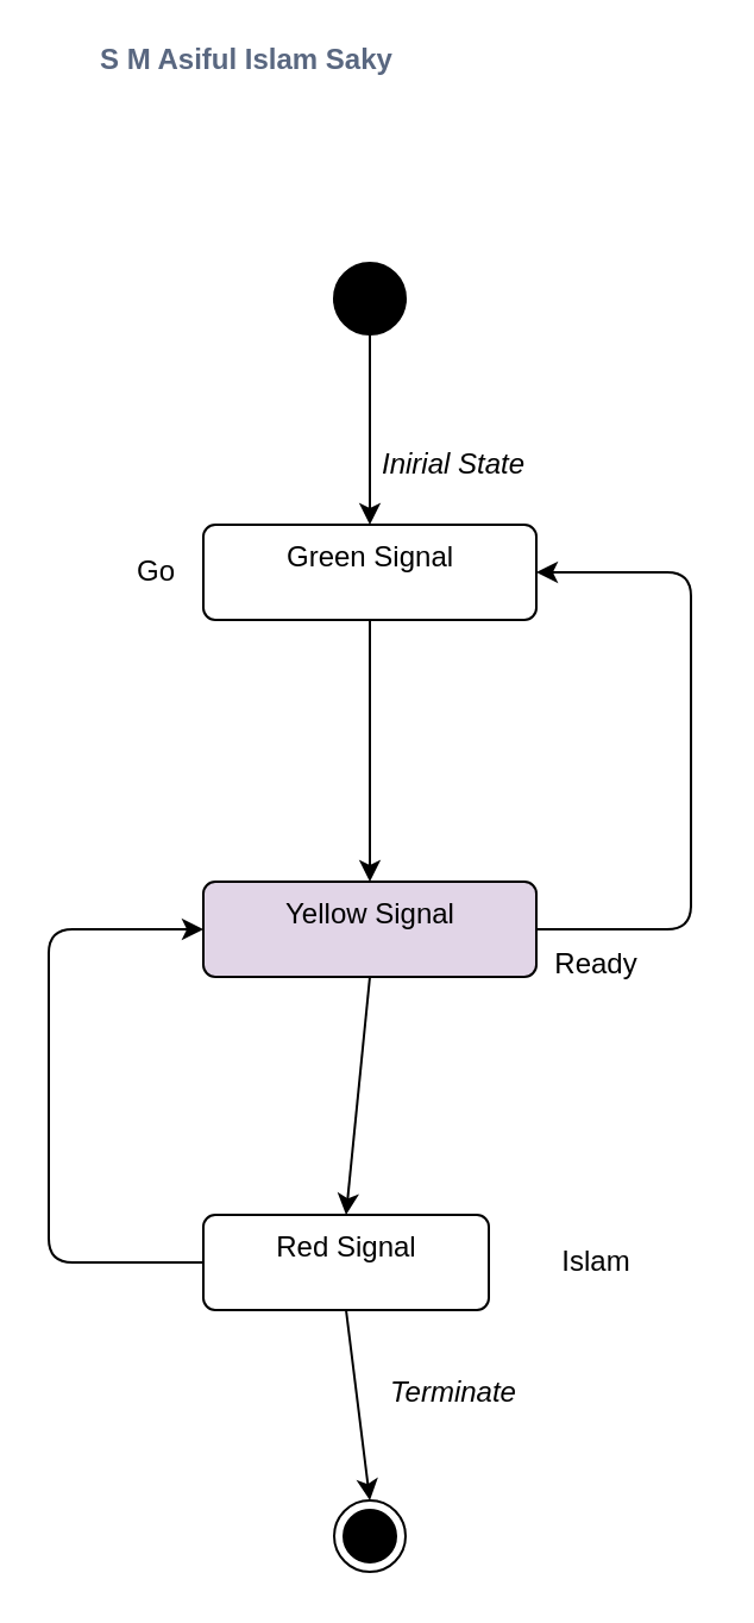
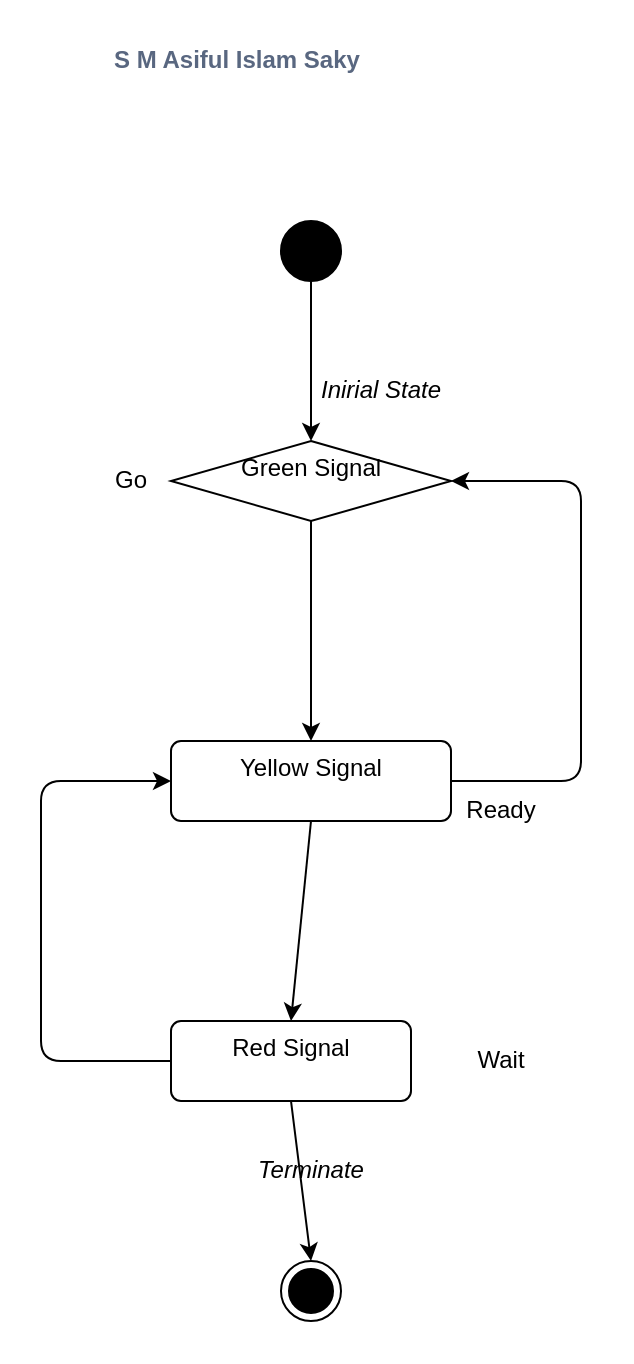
  <mxCell id="0" />
  <mxCell id="1" parent="0" />
  <mxCell id="2" style="edgeStyle=none;html=1;exitX=0.5;exitY=1;exitDx=0;exitDy=0;entryX=0.5;entryY=0;entryDx=0;entryDy=0;" edge="1" parent="1" source="3" target="6"><mxGeometry relative="1" as="geometry" /></mxCell>
  <mxCell id="3" value="" style="ellipse;fillColor=strokeColor;" vertex="1" parent="1"><mxGeometry x="140" y="110" width="30" height="30" as="geometry" /></mxCell>
  <mxCell id="4" value="" style="ellipse;html=1;shape=endState;fillColor=strokeColor;" vertex="1" parent="1"><mxGeometry x="140" y="630" width="30" height="30" as="geometry" /></mxCell>
  <mxCell id="5" style="edgeStyle=none;html=1;exitX=0.5;exitY=1;exitDx=0;exitDy=0;entryX=0.5;entryY=0;entryDx=0;entryDy=0;" edge="1" parent="1" source="6" target="9"><mxGeometry relative="1" as="geometry" /></mxCell>
- <mxCell id="6" value="Green Signal" style="html=1;align=center;verticalAlign=top;rounded=1;absoluteArcSize=1;arcSize=10;dashed=0;" vertex="1" parent="1"><mxGeometry x="85" y="220" width="140" height="40" as="geometry" /></mxCell>
+ <mxCell id="6" value="Green Signal" style="rhombus;html=1;align=center;verticalAlign=top;absoluteArcSize=1;arcSize=10;dashed=0;" vertex="1" parent="1"><mxGeometry x="85" y="220" width="140" height="40" as="geometry" /></mxCell>
  <mxCell id="7" style="edgeStyle=none;html=1;exitX=0.5;exitY=1;exitDx=0;exitDy=0;entryX=0.5;entryY=0;entryDx=0;entryDy=0;" edge="1" parent="1" source="9" target="12"><mxGeometry relative="1" as="geometry" /></mxCell>
  <mxCell id="8" style="edgeStyle=none;html=1;exitX=1;exitY=0.5;exitDx=0;exitDy=0;entryX=1;entryY=0.5;entryDx=0;entryDy=0;" edge="1" parent="1" source="9" target="6"><mxGeometry relative="1" as="geometry"><mxPoint x="290" y="170" as="targetPoint" /><Array as="points"><mxPoint x="290" y="390" /><mxPoint x="290" y="240" /></Array></mxGeometry></mxCell>
- <mxCell id="9" value="Yellow Signal" style="html=1;align=center;verticalAlign=top;rounded=1;absoluteArcSize=1;arcSize=10;dashed=0;fillColor=#e1d5e7;" vertex="1" parent="1"><mxGeometry x="85" y="370" width="140" height="40" as="geometry" /></mxCell>
+ <mxCell id="9" value="Yellow Signal" style="html=1;align=center;verticalAlign=top;rounded=1;absoluteArcSize=1;arcSize=10;dashed=0;" vertex="1" parent="1"><mxGeometry x="85" y="370" width="140" height="40" as="geometry" /></mxCell>
  <mxCell id="10" style="edgeStyle=none;html=1;exitX=0.5;exitY=1;exitDx=0;exitDy=0;entryX=0.5;entryY=0;entryDx=0;entryDy=0;" edge="1" parent="1" source="12" target="4"><mxGeometry relative="1" as="geometry" /></mxCell>
  <mxCell id="11" style="edgeStyle=none;html=1;exitX=0;exitY=0.5;exitDx=0;exitDy=0;entryX=0;entryY=0.5;entryDx=0;entryDy=0;" edge="1" parent="1" source="12" target="9"><mxGeometry relative="1" as="geometry"><mxPoint x="20" y="360" as="targetPoint" /><Array as="points"><mxPoint x="20" y="530" /><mxPoint x="20" y="390" /></Array></mxGeometry></mxCell>
  <mxCell id="12" value="Red Signal" style="html=1;align=center;verticalAlign=top;rounded=1;absoluteArcSize=1;arcSize=10;dashed=0;" vertex="1" parent="1"><mxGeometry x="85" y="510" width="120" height="40" as="geometry" /></mxCell>
  <mxCell id="13" value="Go" style="text;html=1;align=center;verticalAlign=middle;resizable=0;points=[];autosize=1;strokeColor=none;fillColor=none;" vertex="1" parent="1"><mxGeometry x="45" y="225" width="40" height="30" as="geometry" /></mxCell>
  <mxCell id="14" value="Ready" style="text;html=1;align=center;verticalAlign=middle;resizable=0;points=[];autosize=1;strokeColor=none;fillColor=none;" vertex="1" parent="1"><mxGeometry x="220" y="390" width="60" height="30" as="geometry" /></mxCell>
- <mxCell id="15" value="Islam" style="text;html=1;align=center;verticalAlign=middle;resizable=0;points=[];autosize=1;strokeColor=none;fillColor=none;" vertex="1" parent="1"><mxGeometry x="225" y="515" width="50" height="30" as="geometry" /></mxCell>
+ <mxCell id="15" value="Wait" style="text;html=1;align=center;verticalAlign=middle;resizable=0;points=[];autosize=1;strokeColor=none;fillColor=none;" vertex="1" parent="1"><mxGeometry x="225" y="515" width="50" height="30" as="geometry" /></mxCell>
  <mxCell id="16" value="&lt;i&gt;Inirial State&lt;/i&gt;" style="text;html=1;align=center;verticalAlign=middle;resizable=0;points=[];autosize=1;strokeColor=none;fillColor=none;" vertex="1" parent="1"><mxGeometry x="150" y="180" width="80" height="30" as="geometry" /></mxCell>
- <mxCell id="17" value="&lt;i&gt;Terminate&lt;/i&gt;" style="text;html=1;align=center;verticalAlign=middle;resizable=0;points=[];autosize=1;strokeColor=none;fillColor=none;" vertex="1" parent="1"><mxGeometry x="150" y="570" width="80" height="30" as="geometry" /></mxCell>
- <mxCell id="18" value="&lt;font style=&quot;font-size: 12px;&quot;&gt;S M Asiful Islam Saky&lt;/font&gt;" style="fillColor=none;strokeColor=none;html=1;fontSize=11;fontStyle=0;align=left;fontColor=#596780;fontStyle=1;fontSize=11" vertex="1" parent="1"><mxGeometry x="40" y="15" width="240" height="20" as="geometry" /></mxCell>
+ <mxCell id="17" value="&lt;i&gt;Terminate&lt;/i&gt;" style="text;html=1;align=center;verticalAlign=middle;resizable=0;points=[];autosize=1;strokeColor=none;fillColor=none;" vertex="1" parent="1"><mxGeometry x="115" y="570" width="80" height="30" as="geometry" /></mxCell>
+ <mxCell id="18" value="&lt;font style=&quot;font-size: 12px;&quot;&gt;S M Asiful Islam Saky&lt;/font&gt;" style="fillColor=none;strokeColor=none;html=1;fontSize=11;fontStyle=0;align=left;fontColor=#596780;fontStyle=1;fontSize=11" vertex="1" parent="1"><mxGeometry x="55" width="240" height="20" as="geometry" y="20" /></mxCell>
